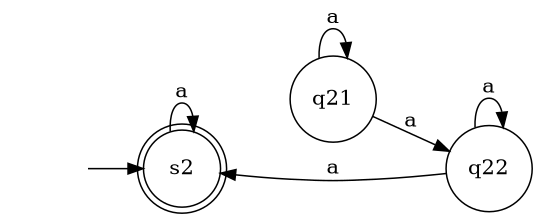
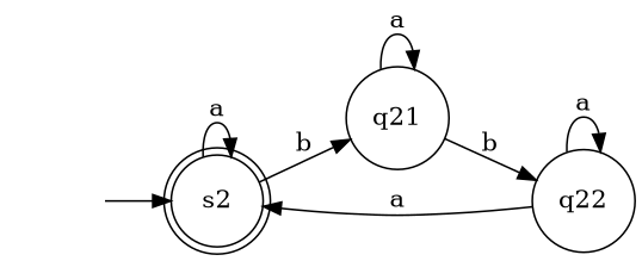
  digraph {
    rankdir=LR
    node [shape=circle]
    "" [shape=none]
    s2 [shape=doublecircle]
    q21
    q22
    "" -> s2
    s2 -> s2 [label=a]
+   s2 -> q21 [label=b]
    q21 -> q21 [label=a]
-   q21 -> q22 [label=a]
+   q21 -> q22 [label=b]
    q22 -> s2 [label=a]
    q22 -> q22 [label=a]
  }
